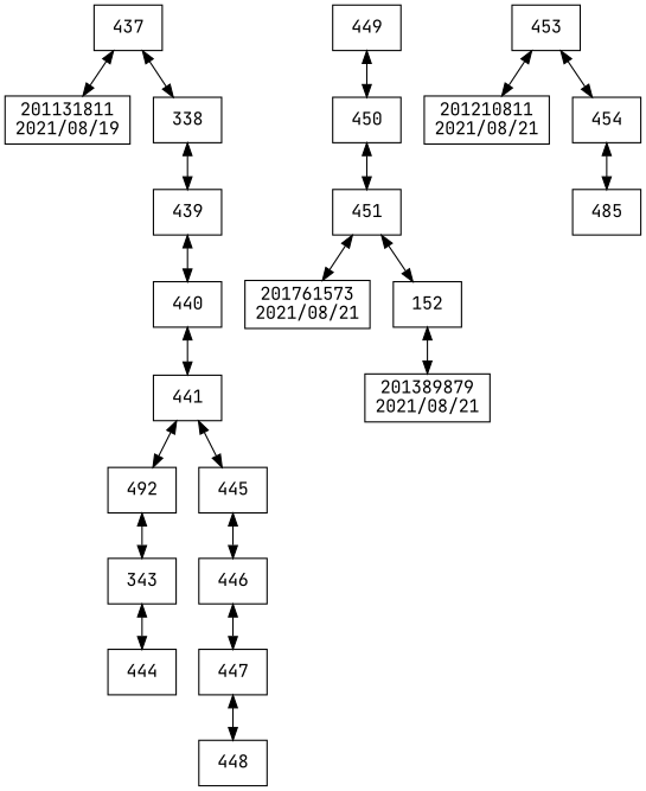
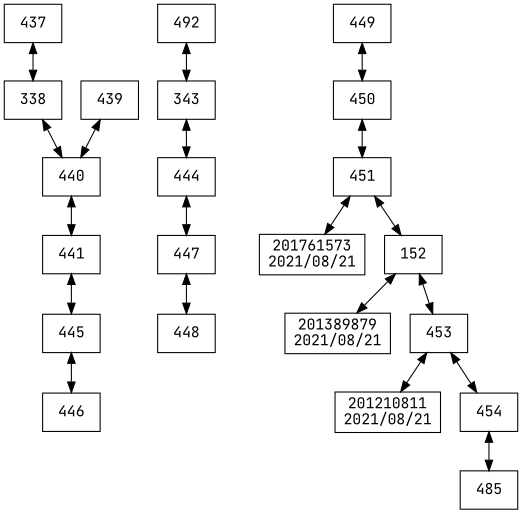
  digraph {
    compound=true
    fontname="JetBrains Mono"
    rankdir=TB
    node [fontname="JetBrains Mono" shape=box]
    edge [dir=both fontname="JetBrains Mono"]
    n1 [label=437]
-   n2 [label="201131811\n2021/08/19"]
    n3 [label=338]
    n4 [label=439]
    n5 [label=440]
    n6 [label=441]
    n7 [label=492]
    n8 [label=445]
    n9 [label=343]
    n10 [label=444]
    n11 [label=446]
    n12 [label=447]
    n13 [label=448]
    n14 [label=449]
    n15 [label=450]
    n16 [label=451]
    n17 [label="201761573\n2021/08/21"]
    n18 [label=152]
    n19 [label="201389879\n2021/08/21"]
    n20 [label=453]
    n21 [label="201210811\n2021/08/21"]
    n22 [label=454]
    n23 [label=485]
-   n1 -> n2
    n1 -> n3
-   n3 -> n4
+   n3 -> n5
    n4 -> n5
    n5 -> n6
-   n6 -> n7
    n6 -> n8
    n7 -> n9
    n8 -> n11
    n9 -> n10
-   n11 -> n12
+   n10 -> n12
    n12 -> n13
    n14 -> n15
    n15 -> n16
    n16 -> n17
    n16 -> n18
    n18 -> n19
+   n18 -> n20
    n20 -> n21
    n20 -> n22
    n22 -> n23
  }
